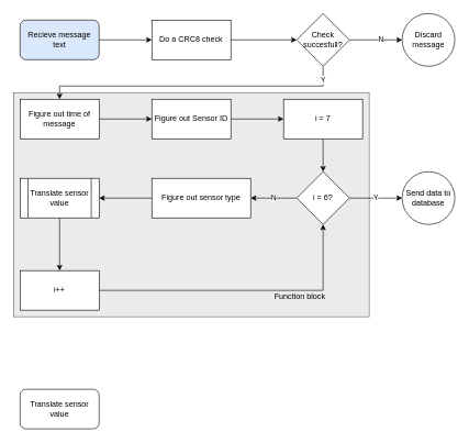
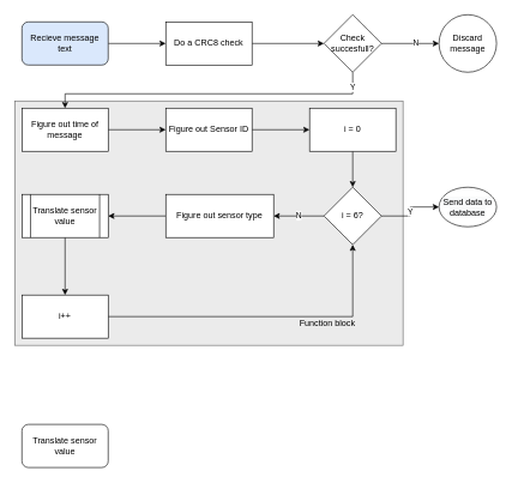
  <mxCell id="0" />
  <mxCell id="1" parent="0" />
  <mxCell id="2" value="" style="rounded=0;whiteSpace=wrap;html=1;fillColor=#EBEBEB;strokeColor=#666666;fontColor=#333333;" vertex="1" parent="1"><mxGeometry x="20" y="140" width="540" height="340" as="geometry" /></mxCell>
  <mxCell id="3" value="" style="edgeStyle=orthogonalEdgeStyle;rounded=0;orthogonalLoop=1;jettySize=auto;html=1;" edge="1" parent="1" source="4" target="6"><mxGeometry relative="1" as="geometry" /></mxCell>
  <mxCell id="4" value="Recieve message text" style="rounded=1;whiteSpace=wrap;html=1;fillColor=#dae8fc;" vertex="1" parent="1"><mxGeometry x="30" y="30" width="120" height="60" as="geometry" /></mxCell>
  <mxCell id="5" value="" style="edgeStyle=orthogonalEdgeStyle;rounded=0;orthogonalLoop=1;jettySize=auto;html=1;" edge="1" parent="1" source="6" target="9"><mxGeometry relative="1" as="geometry" /></mxCell>
  <mxCell id="6" value="Do a CRC8 check" style="rounded=0;whiteSpace=wrap;html=1;" vertex="1" parent="1"><mxGeometry x="230" y="30" width="120" height="60" as="geometry" /></mxCell>
  <mxCell id="7" value="N" style="edgeStyle=orthogonalEdgeStyle;rounded=0;orthogonalLoop=1;jettySize=auto;html=1;" edge="1" parent="1" source="9" target="10"><mxGeometry x="0.2" relative="1" as="geometry"><Array as="points" /><mxPoint as="offset" /></mxGeometry></mxCell>
  <mxCell id="8" value="Y" style="edgeStyle=orthogonalEdgeStyle;rounded=0;orthogonalLoop=1;jettySize=auto;html=1;" edge="1" parent="1" source="9" target="12"><mxGeometry x="-0.907" relative="1" as="geometry"><Array as="points"><mxPoint x="490" y="130" /><mxPoint x="90" y="130" /></Array><mxPoint as="offset" /></mxGeometry></mxCell>
  <mxCell id="9" value="Check succesfull?" style="rhombus;whiteSpace=wrap;html=1;" vertex="1" parent="1"><mxGeometry x="450" y="20" width="80" height="80" as="geometry" /></mxCell>
  <mxCell id="10" value="Discard message" style="ellipse;whiteSpace=wrap;html=1;aspect=fixed;" vertex="1" parent="1"><mxGeometry x="610" y="20" width="80" height="80" as="geometry" /></mxCell>
  <mxCell id="11" value="" style="edgeStyle=orthogonalEdgeStyle;rounded=0;orthogonalLoop=1;jettySize=auto;html=1;" edge="1" parent="1" source="12" target="14"><mxGeometry relative="1" as="geometry" /></mxCell>
  <mxCell id="12" value="Figure out time of message" style="whiteSpace=wrap;html=1;" vertex="1" parent="1"><mxGeometry x="30" y="150" width="120" height="60" as="geometry" /></mxCell>
  <mxCell id="13" value="" style="edgeStyle=orthogonalEdgeStyle;rounded=0;orthogonalLoop=1;jettySize=auto;html=1;" edge="1" parent="1" source="14" target="16"><mxGeometry relative="1" as="geometry" /></mxCell>
  <mxCell id="14" value="Figure out Sensor ID" style="whiteSpace=wrap;html=1;" vertex="1" parent="1"><mxGeometry x="230" y="150" width="120" height="60" as="geometry" /></mxCell>
  <mxCell id="15" value="" style="edgeStyle=orthogonalEdgeStyle;rounded=0;orthogonalLoop=1;jettySize=auto;html=1;" edge="1" parent="1" source="16" target="19"><mxGeometry relative="1" as="geometry" /></mxCell>
- <mxCell id="16" value="i = 7" style="whiteSpace=wrap;html=1;" vertex="1" parent="1"><mxGeometry x="430" y="150" width="120" height="60" as="geometry" /></mxCell>
+ <mxCell id="16" value="i = 0" style="whiteSpace=wrap;html=1;" vertex="1" parent="1"><mxGeometry x="430" y="150" width="120" height="60" as="geometry" /></mxCell>
  <mxCell id="17" value="Y" style="edgeStyle=orthogonalEdgeStyle;rounded=0;orthogonalLoop=1;jettySize=auto;html=1;" edge="1" parent="1" source="19" target="20"><mxGeometry relative="1" as="geometry" /></mxCell>
  <mxCell id="18" value="N" style="edgeStyle=orthogonalEdgeStyle;rounded=0;orthogonalLoop=1;jettySize=auto;html=1;" edge="1" parent="1" source="19" target="22"><mxGeometry relative="1" as="geometry" /></mxCell>
  <mxCell id="19" value="i = 6?" style="rhombus;whiteSpace=wrap;html=1;" vertex="1" parent="1"><mxGeometry x="450" y="260" width="80" height="80" as="geometry" /></mxCell>
- <mxCell id="20" value="&#10;&#10;&lt;span style=&quot;color: rgb(0, 0, 0); font-family: helvetica; font-size: 12px; font-style: normal; font-weight: 400; letter-spacing: normal; text-align: center; text-indent: 0px; text-transform: none; word-spacing: 0px; background-color: rgb(248, 249, 250); display: inline; float: none;&quot;&gt;Send data to database&lt;/span&gt;&#10;&#10;" style="ellipse;whiteSpace=wrap;html=1;" vertex="1" parent="1"><mxGeometry x="610" y="260" width="80" height="80" as="geometry" /></mxCell>
+ <mxCell id="20" value="&#10;&#10;&lt;span style=&quot;color: rgb(0, 0, 0); font-family: helvetica; font-size: 12px; font-style: normal; font-weight: 400; letter-spacing: normal; text-align: center; text-indent: 0px; text-transform: none; word-spacing: 0px; background-color: rgb(248, 249, 250); display: inline; float: none;&quot;&gt;Send data to database&lt;/span&gt;&#10;&#10;" style="ellipse;whiteSpace=wrap;html=1;" vertex="1" parent="1"><mxGeometry x="610" y="260" width="80" height="55" as="geometry" /></mxCell>
  <mxCell id="21" value="" style="edgeStyle=orthogonalEdgeStyle;rounded=0;orthogonalLoop=1;jettySize=auto;html=1;" edge="1" parent="1" source="22" target="24"><mxGeometry relative="1" as="geometry" /></mxCell>
  <mxCell id="22" value="Figure out sensor type" style="whiteSpace=wrap;html=1;" vertex="1" parent="1"><mxGeometry x="230" y="270" width="150" height="60" as="geometry" /></mxCell>
  <mxCell id="23" value="" style="edgeStyle=orthogonalEdgeStyle;rounded=0;orthogonalLoop=1;jettySize=auto;html=1;" edge="1" parent="1" source="24" target="26"><mxGeometry relative="1" as="geometry" /></mxCell>
  <mxCell id="24" value="Translate sensor value" style="shape=process;whiteSpace=wrap;html=1;backgroundOutline=1;" vertex="1" parent="1"><mxGeometry x="30" y="270" width="120" height="60" as="geometry" /></mxCell>
  <mxCell id="25" style="edgeStyle=orthogonalEdgeStyle;rounded=0;orthogonalLoop=1;jettySize=auto;html=1;exitX=1;exitY=0.5;exitDx=0;exitDy=0;" edge="1" parent="1" source="26" target="19"><mxGeometry relative="1" as="geometry" /></mxCell>
  <mxCell id="26" value="i++" style="whiteSpace=wrap;html=1;" vertex="1" parent="1"><mxGeometry x="30" y="410" width="120" height="60" as="geometry" /></mxCell>
  <mxCell id="27" value="Function block" style="text;html=1;strokeColor=none;fillColor=none;align=center;verticalAlign=middle;whiteSpace=wrap;rounded=0;" vertex="1" parent="1"><mxGeometry x="415" y="440" width="80" height="20" as="geometry" /></mxCell>
  <mxCell id="28" value="Translate sensor value" style="rounded=1;whiteSpace=wrap;html=1;" vertex="1" parent="1"><mxGeometry x="30" y="590" width="120" height="60" as="geometry" /></mxCell>
